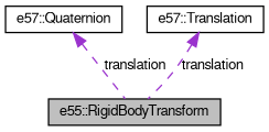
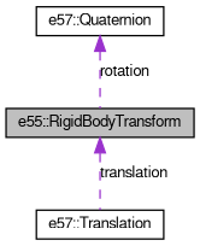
  digraph {
    node [color=black fontname=FreeSans fontsize=10 shape=record]
    edge [color=darkorchid3 dir=back fontname=FreeSans fontsize=10 labelfontname=FreeSans labelfontsize=10 style=dashed]
    n1 [fillcolor=grey75 fontcolor=black height=0.2 label="e55::RigidBodyTransform" style=filled width=0.4]
    n2 [height=0.2 label="e57::Quaternion" width=0.4]
    n3 [height=0.2 label="e57::Translation" width=0.4]
-   n2 -> n1 [label=translation]
-   n3 -> n1 [label=translation]
+   n2 -> n1 [label=rotation]
+   n1 -> n3 [label=translation]
  }
